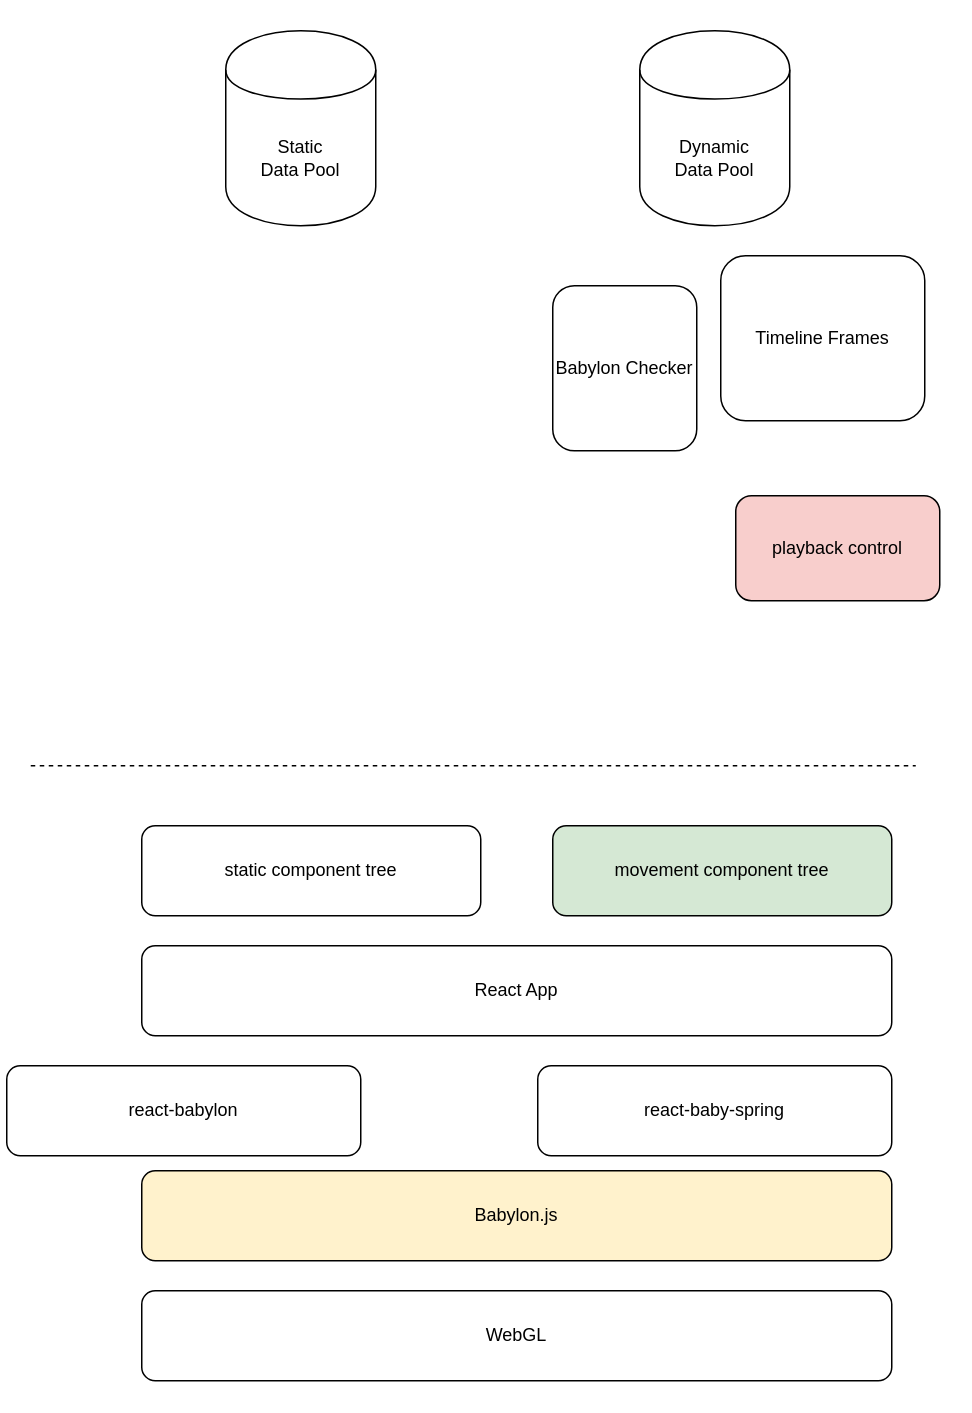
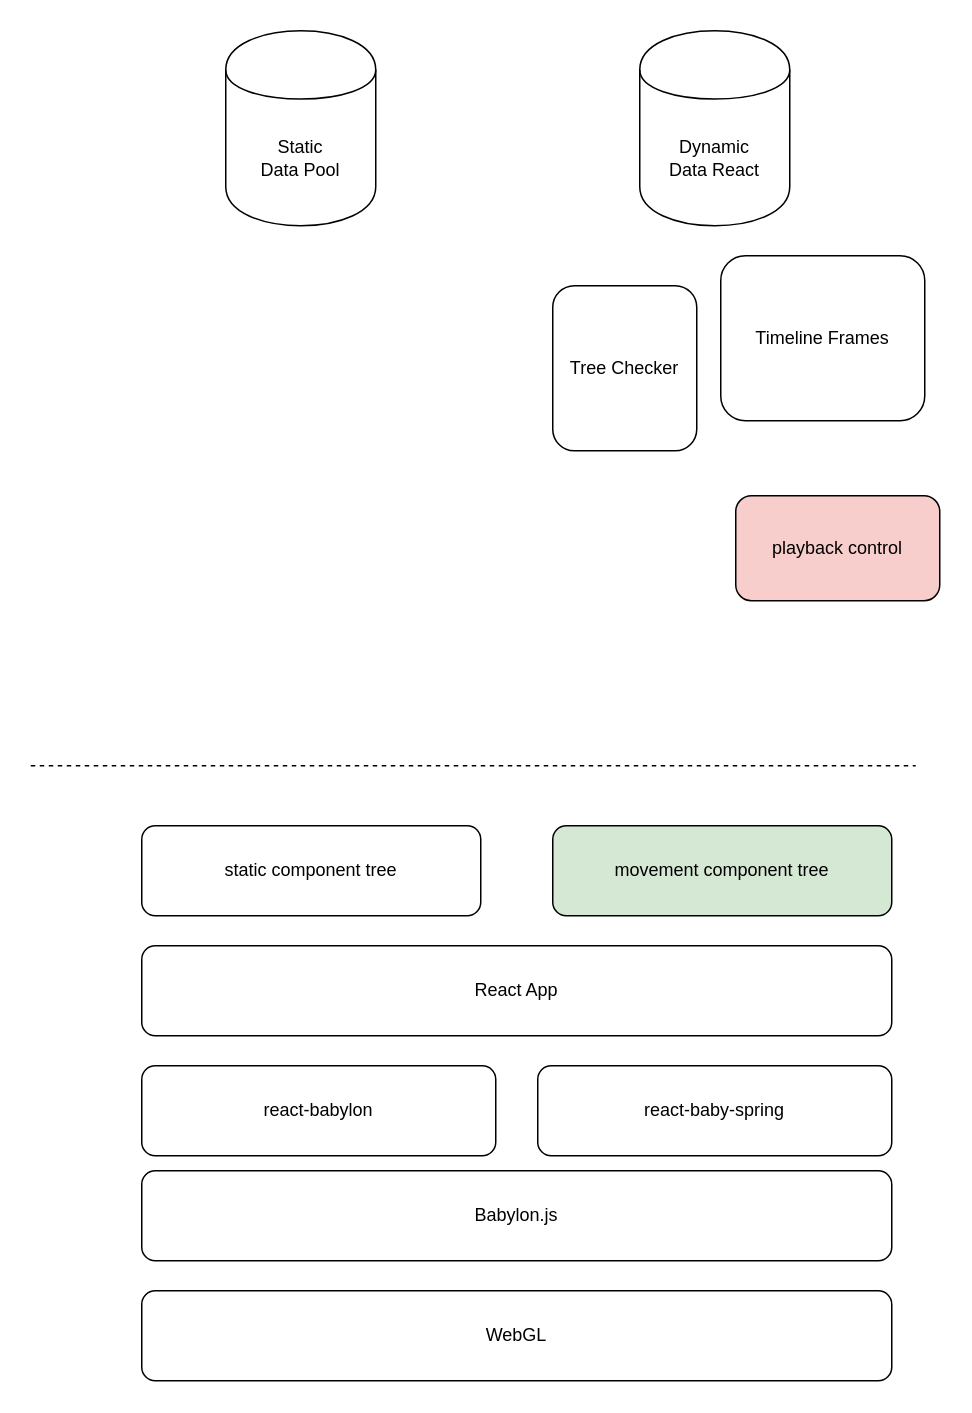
  <mxCell id="0" />
  <mxCell id="1" parent="0" />
  <mxCell id="2" value="React App" style="rounded=1;whiteSpace=wrap;html=1;" vertex="1" parent="1"><mxGeometry x="94" y="630" width="500" height="60" as="geometry" /></mxCell>
- <mxCell id="3" value="Babylon.js" style="rounded=1;whiteSpace=wrap;html=1;fillColor=#fff2cc;" vertex="1" parent="1"><mxGeometry x="94" y="780" width="500" height="60" as="geometry" /></mxCell>
+ <mxCell id="3" value="Babylon.js" style="rounded=1;whiteSpace=wrap;html=1;" vertex="1" parent="1"><mxGeometry x="94" y="780" width="500" height="60" as="geometry" /></mxCell>
  <mxCell id="4" value="WebGL" style="rounded=1;whiteSpace=wrap;html=1;" vertex="1" parent="1"><mxGeometry x="94" y="860" width="500" height="60" as="geometry" /></mxCell>
- <mxCell id="5" value="react-babylon" style="rounded=1;whiteSpace=wrap;html=1;" vertex="1" parent="1"><mxGeometry x="4" y="710" width="236" height="60" as="geometry" /></mxCell>
+ <mxCell id="5" value="react-babylon" style="rounded=1;whiteSpace=wrap;html=1;" vertex="1" parent="1"><mxGeometry x="94" y="710" width="236" height="60" as="geometry" /></mxCell>
  <mxCell id="6" value="react-baby-spring" style="rounded=1;whiteSpace=wrap;html=1;" vertex="1" parent="1"><mxGeometry x="358" y="710" width="236" height="60" as="geometry" /></mxCell>
  <mxCell id="7" value="Static &lt;br&gt;Data Pool" style="shape=cylinder;whiteSpace=wrap;html=1;boundedLbl=1;backgroundOutline=1;" vertex="1" parent="1"><mxGeometry x="150" y="20" width="100" height="130" as="geometry" /></mxCell>
  <mxCell id="8" value="" style="endArrow=none;dashed=1;html=1;" edge="1" parent="1"><mxGeometry width="50" height="50" relative="1" as="geometry"><mxPoint x="20" y="510" as="sourcePoint" /><mxPoint x="610" y="510" as="targetPoint" /></mxGeometry></mxCell>
- <mxCell id="9" value="&lt;span style=&quot;white-space: normal&quot;&gt;Dynamic &lt;br&gt;Data Pool&lt;/span&gt;" style="shape=cylinder;whiteSpace=wrap;html=1;boundedLbl=1;backgroundOutline=1;" vertex="1" parent="1"><mxGeometry x="426" y="20" width="100" height="130" as="geometry" /></mxCell>
+ <mxCell id="9" value="&lt;span style=&quot;white-space: normal&quot;&gt;Dynamic &lt;br&gt;Data React&lt;/span&gt;" style="shape=cylinder;whiteSpace=wrap;html=1;boundedLbl=1;backgroundOutline=1;" vertex="1" parent="1"><mxGeometry x="426" y="20" width="100" height="130" as="geometry" /></mxCell>
  <mxCell id="10" value="static component tree" style="rounded=1;whiteSpace=wrap;html=1;" vertex="1" parent="1"><mxGeometry x="94" y="550" width="226" height="60" as="geometry" /></mxCell>
  <mxCell id="11" value="movement component tree" style="rounded=1;whiteSpace=wrap;html=1;fillColor=#d5e8d4;" vertex="1" parent="1"><mxGeometry x="368" y="550" width="226" height="60" as="geometry" /></mxCell>
  <mxCell id="12" value="Timeline Frames" style="rounded=1;whiteSpace=wrap;html=1;" vertex="1" parent="1"><mxGeometry x="480" y="170" width="136" height="110" as="geometry" /></mxCell>
  <mxCell id="13" value="playback control" style="rounded=1;whiteSpace=wrap;html=1;fillColor=#f8cecc;" vertex="1" parent="1"><mxGeometry x="490" y="330" width="136" height="70" as="geometry" /></mxCell>
- <mxCell id="14" value="Babylon Checker" style="rounded=1;whiteSpace=wrap;html=1;" vertex="1" parent="1"><mxGeometry x="368" y="190" width="96" height="110" as="geometry" /></mxCell>
+ <mxCell id="14" value="Tree Checker" style="rounded=1;whiteSpace=wrap;html=1;" vertex="1" parent="1"><mxGeometry x="368" y="190" width="96" height="110" as="geometry" /></mxCell>
